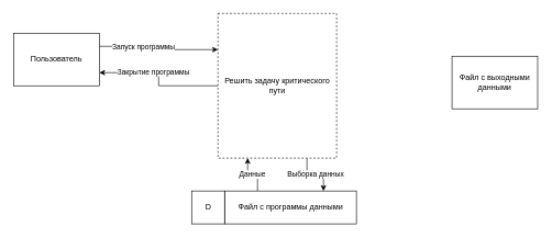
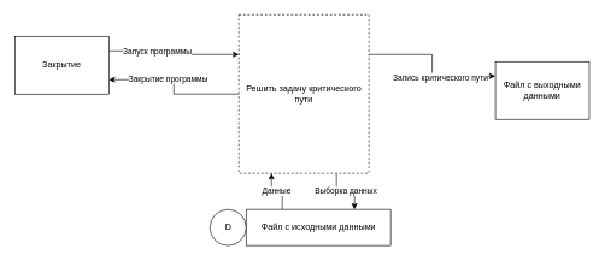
  <mxCell id="0" />
  <mxCell id="1" parent="0" />
  <mxCell id="2" style="edgeStyle=orthogonalEdgeStyle;rounded=0;orthogonalLoop=1;jettySize=auto;html=1;exitX=1;exitY=0.25;exitDx=0;exitDy=0;entryX=0;entryY=0.25;entryDx=0;entryDy=0;" edge="1" parent="1" source="4" target="13"><mxGeometry relative="1" as="geometry" /></mxCell>
  <mxCell id="3" value="Запуск программы" style="edgeLabel;html=1;align=center;verticalAlign=middle;resizable=0;points=[];" vertex="1" connectable="0" parent="2"><mxGeometry x="-0.288" relative="1" as="geometry"><mxPoint as="offset" /></mxGeometry></mxCell>
- <mxCell id="4" value="Пользователь" style="rounded=0;whiteSpace=wrap;html=1;" vertex="1" parent="1"><mxGeometry x="20" y="50" width="130" height="80" as="geometry" /></mxCell>
+ <mxCell id="4" value="Закрытие" style="rounded=0;whiteSpace=wrap;html=1;" vertex="1" parent="1"><mxGeometry x="20" y="50" width="130" height="80" as="geometry" /></mxCell>
  <mxCell id="5" value="Данные" style="edgeStyle=orthogonalEdgeStyle;rounded=0;orthogonalLoop=1;jettySize=auto;html=1;exitX=0.25;exitY=0;exitDx=0;exitDy=0;entryX=0.25;entryY=1;entryDx=0;entryDy=0;" edge="1" parent="1" source="6" target="13"><mxGeometry relative="1" as="geometry" /></mxCell>
- <mxCell id="6" value="Файл с программы данными" style="html=1;" vertex="1" parent="1"><mxGeometry x="340" y="290" width="200" height="50" as="geometry" /></mxCell>
- <mxCell id="7" value="D" style="html=1;" vertex="1" parent="1"><mxGeometry x="290" y="290" width="50" height="50" as="geometry" /></mxCell>
+ <mxCell id="6" value="Файл с исходными данными" style="html=1;" vertex="1" parent="1"><mxGeometry x="340" y="290" width="200" height="50" as="geometry" /></mxCell>
+ <mxCell id="7" value="D" style="ellipse;html=1;" vertex="1" parent="1"><mxGeometry x="290" y="290" width="50" height="50" as="geometry" /></mxCell>
  <mxCell id="8" value="Выборка данных" style="edgeStyle=orthogonalEdgeStyle;rounded=0;orthogonalLoop=1;jettySize=auto;html=1;exitX=0.75;exitY=1;exitDx=0;exitDy=0;entryX=0.75;entryY=0;entryDx=0;entryDy=0;" edge="1" parent="1" source="13" target="6"><mxGeometry relative="1" as="geometry" /></mxCell>
+ <mxCell id="9" style="edgeStyle=orthogonalEdgeStyle;rounded=0;orthogonalLoop=1;jettySize=auto;html=1;exitX=1;exitY=0.25;exitDx=0;exitDy=0;entryX=0;entryY=0.25;entryDx=0;entryDy=0;" edge="1" parent="1" source="13" target="14"><mxGeometry relative="1" as="geometry" /></mxCell>
+ <mxCell id="10" value="Запись критического пути" style="edgeLabel;html=1;align=center;verticalAlign=middle;resizable=0;points=[];" vertex="1" connectable="0" parent="9"><mxGeometry x="0.248" y="-1" relative="1" as="geometry"><mxPoint as="offset" /></mxGeometry></mxCell>
  <mxCell id="11" style="edgeStyle=orthogonalEdgeStyle;rounded=0;orthogonalLoop=1;jettySize=auto;html=1;exitX=0;exitY=0.5;exitDx=0;exitDy=0;entryX=1;entryY=0.75;entryDx=0;entryDy=0;" edge="1" parent="1" source="13" target="4"><mxGeometry relative="1" as="geometry" /></mxCell>
  <mxCell id="12" value="Закрытие программы" style="edgeLabel;html=1;align=center;verticalAlign=middle;resizable=0;points=[];" vertex="1" connectable="0" parent="11"><mxGeometry x="0.19" y="-2" relative="1" as="geometry"><mxPoint as="offset" /></mxGeometry></mxCell>
  <mxCell id="13" value="Решить задачу критического пути" style="rounded=0;whiteSpace=wrap;html=1;dashed=1;" vertex="1" parent="1"><mxGeometry x="330" y="20" width="180" height="220" as="geometry" /></mxCell>
  <mxCell id="14" value="Файл с выходными данными" style="rounded=0;whiteSpace=wrap;html=1;" vertex="1" parent="1"><mxGeometry x="685" y="85" width="130" height="80" as="geometry" /></mxCell>
